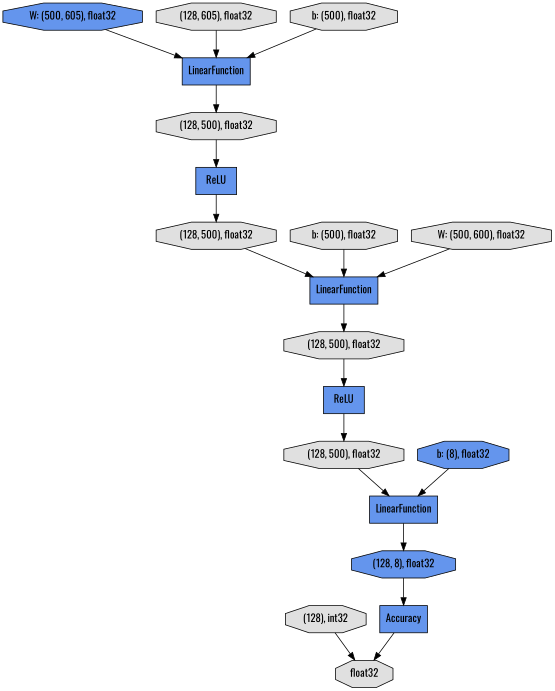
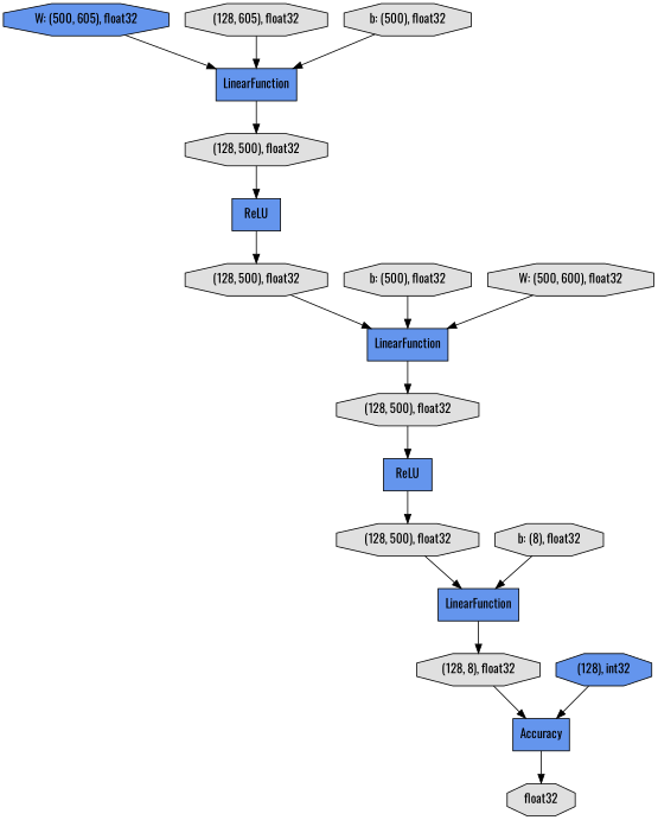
  digraph {
    fontname=Oswald
    rankdir=TB
    node [fillcolor="#E0E0E0" fontname=Oswald shape=octagon style=filled]
    edge [fontname=Oswald]
    n1 [fillcolor="#6495ED" label=Accuracy shape=record]
    n2 [label=float32]
    n3 [fillcolor="#6495ED" label=LinearFunction shape=record]
    n4 [label="(128, 500), float32"]
    n5 [fillcolor="#6495ED" label=ReLU shape=record]
    n6 [label="(128, 500), float32"]
    n7 [fillcolor="#6495ED" label=ReLU shape=record]
    n8 [label="(128, 500), float32"]
    n9 [label="b: (500), float32"]
    n10 [fillcolor="#6495ED" label="W: (500, 605), float32"]
    n11 [fillcolor="#6495ED" label=LinearFunction shape=record]
-   n12 [fillcolor="#6495ED" label="(128, 8), float32"]
+   n12 [label="(128, 8), float32"]
    n13 [label="(128, 500), float32"]
    n14 [fillcolor="#6495ED" label=LinearFunction shape=record]
    n15 [label="(128, 605), float32"]
    n16 [label="b: (500), float32"]
    n17 [label="W: (500, 600), float32"]
-   n18 [label="(128), int32"]
-   n19 [fillcolor="#6495ED" label="b: (8), float32"]
+   n18 [fillcolor="#6495ED" label="(128), int32"]
+   n19 [label="b: (8), float32"]
    n1 -> n2
    n3 -> n4
    n4 -> n5
    n5 -> n13
    n6 -> n7
    n7 -> n8
    n8 -> n3
    n9 -> n3
    n10 -> n11
    n11 -> n6
    n12 -> n1
    n13 -> n14
    n14 -> n12
    n15 -> n11
    n16 -> n11
    n17 -> n3
-   n18 -> n2
+   n18 -> n1
    n19 -> n14
  }
